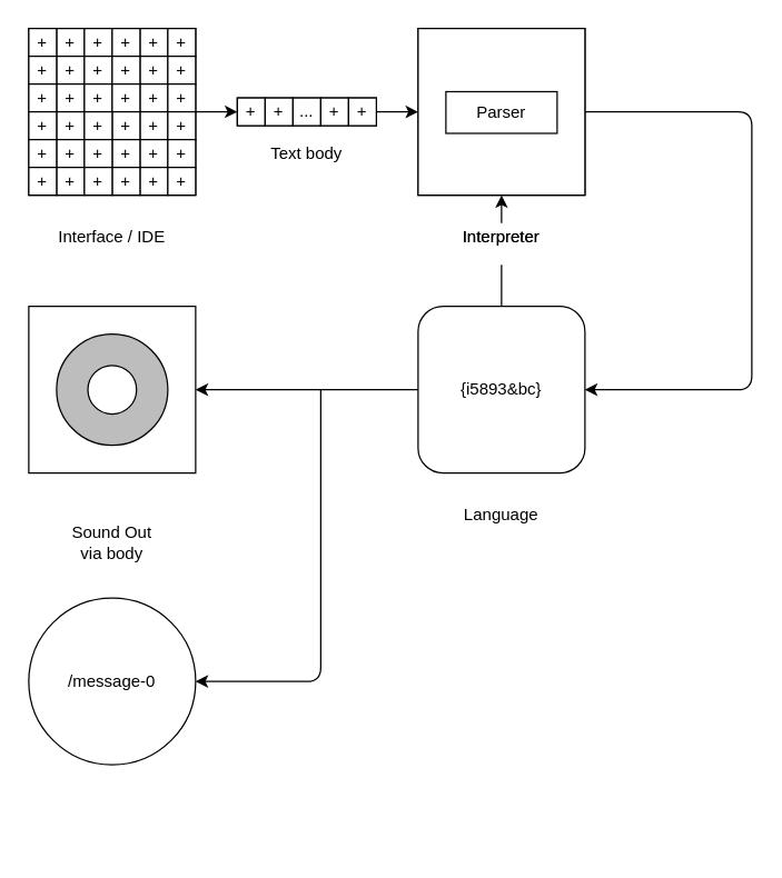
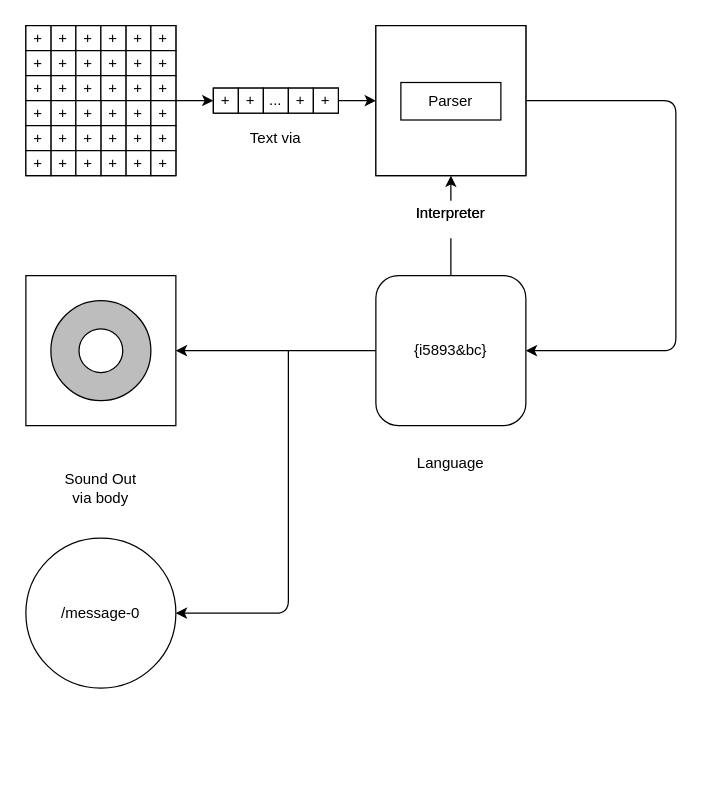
  <mxCell id="0" />
  <mxCell id="1" parent="0" />
  <mxCell id="2" value="" style="group" vertex="1" connectable="0" parent="1"><mxGeometry x="170" y="70" width="100" height="20" as="geometry" /></mxCell>
  <mxCell id="3" value="" style="rounded=0;whiteSpace=wrap;html=1;" vertex="1" parent="2"><mxGeometry width="100" height="20" as="geometry" /></mxCell>
  <mxCell id="4" value="+" style="whiteSpace=wrap;html=1;aspect=fixed;" vertex="1" parent="2"><mxGeometry width="20" height="20" as="geometry" /></mxCell>
  <mxCell id="5" value="+" style="whiteSpace=wrap;html=1;aspect=fixed;" vertex="1" parent="2"><mxGeometry x="20" width="20" height="20" as="geometry" /></mxCell>
  <mxCell id="6" value="&lt;div&gt;...&lt;/div&gt;" style="whiteSpace=wrap;html=1;aspect=fixed;" vertex="1" parent="2"><mxGeometry x="40" width="20" height="20" as="geometry" /></mxCell>
  <mxCell id="7" value="+" style="whiteSpace=wrap;html=1;aspect=fixed;" vertex="1" parent="2"><mxGeometry x="60" width="20" height="20" as="geometry" /></mxCell>
  <mxCell id="8" value="+" style="whiteSpace=wrap;html=1;aspect=fixed;" vertex="1" parent="2"><mxGeometry x="80" width="20" height="20" as="geometry" /></mxCell>
  <mxCell id="9" value="" style="group" vertex="1" connectable="0" parent="1"><mxGeometry x="20" y="20" width="120" height="160" as="geometry" /></mxCell>
  <mxCell id="10" value="" style="whiteSpace=wrap;html=1;aspect=fixed;" vertex="1" parent="9"><mxGeometry width="120" height="120" as="geometry" /></mxCell>
  <mxCell id="11" value="+" style="whiteSpace=wrap;html=1;aspect=fixed;" vertex="1" parent="9"><mxGeometry x="20" width="20" height="20" as="geometry" /></mxCell>
  <mxCell id="12" value="+" style="whiteSpace=wrap;html=1;aspect=fixed;" vertex="1" parent="9"><mxGeometry width="20" height="20" as="geometry" /></mxCell>
  <mxCell id="13" value="+" style="whiteSpace=wrap;html=1;aspect=fixed;" vertex="1" parent="9"><mxGeometry x="40" width="20" height="20" as="geometry" /></mxCell>
  <mxCell id="14" value="+" style="whiteSpace=wrap;html=1;aspect=fixed;" vertex="1" parent="9"><mxGeometry x="20" y="20" width="20" height="20" as="geometry" /></mxCell>
  <mxCell id="15" value="+" style="whiteSpace=wrap;html=1;aspect=fixed;" vertex="1" parent="9"><mxGeometry y="20" width="20" height="20" as="geometry" /></mxCell>
  <mxCell id="16" value="+" style="whiteSpace=wrap;html=1;aspect=fixed;" vertex="1" parent="9"><mxGeometry x="40" y="20" width="20" height="20" as="geometry" /></mxCell>
  <mxCell id="17" value="+" style="whiteSpace=wrap;html=1;aspect=fixed;" vertex="1" parent="9"><mxGeometry x="20" y="40" width="20" height="20" as="geometry" /></mxCell>
  <mxCell id="18" value="+" style="whiteSpace=wrap;html=1;aspect=fixed;" vertex="1" parent="9"><mxGeometry y="40" width="20" height="20" as="geometry" /></mxCell>
  <mxCell id="19" value="+" style="whiteSpace=wrap;html=1;aspect=fixed;" vertex="1" parent="9"><mxGeometry x="40" y="40" width="20" height="20" as="geometry" /></mxCell>
  <mxCell id="20" value="+" style="whiteSpace=wrap;html=1;aspect=fixed;" vertex="1" parent="9"><mxGeometry x="80" width="20" height="20" as="geometry" /></mxCell>
  <mxCell id="21" value="+" style="whiteSpace=wrap;html=1;aspect=fixed;" vertex="1" parent="9"><mxGeometry x="60" width="20" height="20" as="geometry" /></mxCell>
  <mxCell id="22" value="+" style="whiteSpace=wrap;html=1;aspect=fixed;" vertex="1" parent="9"><mxGeometry x="100" width="20" height="20" as="geometry" /></mxCell>
  <mxCell id="23" value="+" style="whiteSpace=wrap;html=1;aspect=fixed;" vertex="1" parent="9"><mxGeometry x="80" y="20" width="20" height="20" as="geometry" /></mxCell>
  <mxCell id="24" value="+" style="whiteSpace=wrap;html=1;aspect=fixed;" vertex="1" parent="9"><mxGeometry x="60" y="20" width="20" height="20" as="geometry" /></mxCell>
  <mxCell id="25" value="+" style="whiteSpace=wrap;html=1;aspect=fixed;" vertex="1" parent="9"><mxGeometry x="100" y="20" width="20" height="20" as="geometry" /></mxCell>
  <mxCell id="26" value="+" style="whiteSpace=wrap;html=1;aspect=fixed;" vertex="1" parent="9"><mxGeometry x="80" y="40" width="20" height="20" as="geometry" /></mxCell>
  <mxCell id="27" value="+" style="whiteSpace=wrap;html=1;aspect=fixed;" vertex="1" parent="9"><mxGeometry x="60" y="40" width="20" height="20" as="geometry" /></mxCell>
  <mxCell id="28" value="+" style="whiteSpace=wrap;html=1;aspect=fixed;" vertex="1" parent="9"><mxGeometry x="100" y="40" width="20" height="20" as="geometry" /></mxCell>
  <mxCell id="29" value="+" style="whiteSpace=wrap;html=1;aspect=fixed;" vertex="1" parent="9"><mxGeometry x="80" y="60" width="20" height="20" as="geometry" /></mxCell>
  <mxCell id="30" value="+" style="whiteSpace=wrap;html=1;aspect=fixed;" vertex="1" parent="9"><mxGeometry x="60" y="60" width="20" height="20" as="geometry" /></mxCell>
  <mxCell id="31" value="+" style="whiteSpace=wrap;html=1;aspect=fixed;" vertex="1" parent="9"><mxGeometry x="100" y="60" width="20" height="20" as="geometry" /></mxCell>
  <mxCell id="32" value="+" style="whiteSpace=wrap;html=1;aspect=fixed;" vertex="1" parent="9"><mxGeometry x="80" y="80" width="20" height="20" as="geometry" /></mxCell>
  <mxCell id="33" value="+" style="whiteSpace=wrap;html=1;aspect=fixed;" vertex="1" parent="9"><mxGeometry x="60" y="80" width="20" height="20" as="geometry" /></mxCell>
  <mxCell id="34" value="+" style="whiteSpace=wrap;html=1;aspect=fixed;" vertex="1" parent="9"><mxGeometry x="100" y="80" width="20" height="20" as="geometry" /></mxCell>
  <mxCell id="35" value="+" style="whiteSpace=wrap;html=1;aspect=fixed;" vertex="1" parent="9"><mxGeometry x="80" y="100" width="20" height="20" as="geometry" /></mxCell>
  <mxCell id="36" value="+" style="whiteSpace=wrap;html=1;aspect=fixed;" vertex="1" parent="9"><mxGeometry x="60" y="100" width="20" height="20" as="geometry" /></mxCell>
  <mxCell id="37" value="+" style="whiteSpace=wrap;html=1;aspect=fixed;" vertex="1" parent="9"><mxGeometry x="100" y="100" width="20" height="20" as="geometry" /></mxCell>
  <mxCell id="38" value="+" style="whiteSpace=wrap;html=1;aspect=fixed;" vertex="1" parent="9"><mxGeometry x="20" y="60" width="20" height="20" as="geometry" /></mxCell>
  <mxCell id="39" value="+" style="whiteSpace=wrap;html=1;aspect=fixed;" vertex="1" parent="9"><mxGeometry y="60" width="20" height="20" as="geometry" /></mxCell>
  <mxCell id="40" value="+" style="whiteSpace=wrap;html=1;aspect=fixed;" vertex="1" parent="9"><mxGeometry x="40" y="60" width="20" height="20" as="geometry" /></mxCell>
  <mxCell id="41" value="+" style="whiteSpace=wrap;html=1;aspect=fixed;" vertex="1" parent="9"><mxGeometry x="20" y="80" width="20" height="20" as="geometry" /></mxCell>
  <mxCell id="42" value="+" style="whiteSpace=wrap;html=1;aspect=fixed;" vertex="1" parent="9"><mxGeometry y="80" width="20" height="20" as="geometry" /></mxCell>
  <mxCell id="43" value="+" style="whiteSpace=wrap;html=1;aspect=fixed;" vertex="1" parent="9"><mxGeometry x="40" y="80" width="20" height="20" as="geometry" /></mxCell>
  <mxCell id="44" value="+" style="whiteSpace=wrap;html=1;aspect=fixed;" vertex="1" parent="9"><mxGeometry x="20" y="100" width="20" height="20" as="geometry" /></mxCell>
  <mxCell id="45" value="+" style="whiteSpace=wrap;html=1;aspect=fixed;" vertex="1" parent="9"><mxGeometry y="100" width="20" height="20" as="geometry" /></mxCell>
  <mxCell id="46" value="+" style="whiteSpace=wrap;html=1;aspect=fixed;" vertex="1" parent="9"><mxGeometry x="40" y="100" width="20" height="20" as="geometry" /></mxCell>
- <mxCell id="47" value="Interface / IDE" style="text;html=1;strokeColor=none;fillColor=none;align=center;verticalAlign=middle;whiteSpace=wrap;rounded=0;" vertex="1" parent="9"><mxGeometry y="140" width="120" height="20" as="geometry" /></mxCell>
  <mxCell id="48" value="" style="group" vertex="1" connectable="0" parent="1"><mxGeometry x="300" y="20" width="120" height="160" as="geometry" /></mxCell>
  <mxCell id="49" value="" style="whiteSpace=wrap;html=1;aspect=fixed;" vertex="1" parent="48"><mxGeometry width="120" height="120" as="geometry" /></mxCell>
  <mxCell id="50" value="Interpreter" style="text;html=1;strokeColor=none;fillColor=none;align=center;verticalAlign=middle;whiteSpace=wrap;rounded=0;" vertex="1" parent="48"><mxGeometry y="140" width="120" height="20" as="geometry" /></mxCell>
  <mxCell id="51" value="&lt;div&gt;Language&lt;/div&gt;" style="rounded=0;whiteSpace=wrap;html=1;strokeColor=#000000;fillColor=#FFFFFF;" vertex="1" parent="48"><mxGeometry x="20" y="8" width="80" height="30" as="geometry" /></mxCell>
  <mxCell id="52" value="Parser" style="rounded=0;whiteSpace=wrap;html=1;strokeColor=#000000;fillColor=#FFFFFF;" vertex="1" parent="48"><mxGeometry x="20" y="48" width="80" height="30" as="geometry" /></mxCell>
  <mxCell id="53" value="" style="group" vertex="1" connectable="0" parent="48"><mxGeometry width="120" height="160" as="geometry" /></mxCell>
  <mxCell id="54" value="" style="whiteSpace=wrap;html=1;aspect=fixed;" vertex="1" parent="53"><mxGeometry width="120" height="120" as="geometry" /></mxCell>
  <mxCell id="55" value="Interpreter" style="text;html=1;strokeColor=none;fillColor=none;align=center;verticalAlign=middle;whiteSpace=wrap;rounded=0;" vertex="1" parent="53"><mxGeometry y="140" width="120" height="20" as="geometry" /></mxCell>
  <mxCell id="56" value="Parser" style="rounded=0;whiteSpace=wrap;html=1;strokeColor=#000000;fillColor=#FFFFFF;" vertex="1" parent="53"><mxGeometry x="20" y="45.5" width="80" height="30" as="geometry" /></mxCell>
  <mxCell id="57" value="" style="endArrow=classic;html=1;exitX=0.5;exitY=0;exitDx=0;exitDy=0;entryX=0.5;entryY=1;entryDx=0;entryDy=0;" edge="1" parent="53" source="55" target="54"><mxGeometry width="50" height="50" relative="1" as="geometry"><mxPoint x="-280" y="450" as="sourcePoint" /><mxPoint x="-230" y="400" as="targetPoint" /></mxGeometry></mxCell>
  <mxCell id="58" value="" style="endArrow=classic;html=1;exitX=1.003;exitY=0.996;exitDx=0;exitDy=0;exitPerimeter=0;entryX=0;entryY=0.5;entryDx=0;entryDy=0;" edge="1" parent="1" source="28" target="4"><mxGeometry width="50" height="50" relative="1" as="geometry"><mxPoint x="100" y="250" as="sourcePoint" /><mxPoint x="150" y="200" as="targetPoint" /></mxGeometry></mxCell>
  <mxCell id="59" value="" style="endArrow=classic;html=1;entryX=0;entryY=0.5;entryDx=0;entryDy=0;exitX=1;exitY=0.5;exitDx=0;exitDy=0;" edge="1" parent="1" source="8" target="49"><mxGeometry width="50" height="50" relative="1" as="geometry"><mxPoint x="20" y="250" as="sourcePoint" /><mxPoint x="70" y="200" as="targetPoint" /></mxGeometry></mxCell>
- <mxCell id="60" value="&lt;div&gt;Text body&lt;/div&gt;" style="text;html=1;strokeColor=none;fillColor=none;align=center;verticalAlign=middle;whiteSpace=wrap;rounded=0;" vertex="1" parent="1"><mxGeometry x="180" y="100" width="80" height="20" as="geometry" /></mxCell>
+ <mxCell id="60" value="&lt;div&gt;Text via&lt;/div&gt;" style="text;html=1;strokeColor=none;fillColor=none;align=center;verticalAlign=middle;whiteSpace=wrap;rounded=0;" vertex="1" parent="1"><mxGeometry x="180" y="100" width="80" height="20" as="geometry" /></mxCell>
  <mxCell id="61" value="" style="group" vertex="1" connectable="0" parent="1"><mxGeometry x="300" y="220" width="120" height="160" as="geometry" /></mxCell>
  <mxCell id="62" value="{i5893&amp;amp;bc}" style="whiteSpace=wrap;html=1;strokeColor=#000000;fillColor=#FFFFFF;rounded=1;" vertex="1" parent="61"><mxGeometry width="120" height="120" as="geometry" /></mxCell>
  <mxCell id="63" value="&lt;div&gt;Language&lt;/div&gt;" style="text;html=1;strokeColor=none;fillColor=none;align=center;verticalAlign=middle;whiteSpace=wrap;rounded=0;" vertex="1" parent="61"><mxGeometry y="140" width="120" height="20" as="geometry" /></mxCell>
  <mxCell id="64" value="" style="group" vertex="1" connectable="0" parent="1"><mxGeometry x="20" y="220" width="120" height="180" as="geometry" /></mxCell>
  <mxCell id="65" value="" style="whiteSpace=wrap;html=1;aspect=fixed;" vertex="1" parent="64"><mxGeometry width="120" height="120" as="geometry" /></mxCell>
  <mxCell id="66" value="&lt;div&gt;Sound Out&lt;/div&gt;&lt;div&gt;via body&lt;/div&gt;" style="text;html=1;strokeColor=none;fillColor=none;align=center;verticalAlign=middle;whiteSpace=wrap;rounded=0;" vertex="1" parent="64"><mxGeometry y="160" width="120" height="20" as="geometry" /></mxCell>
  <mxCell id="67" value="" style="ellipse;whiteSpace=wrap;html=1;aspect=fixed;fillColor=#BDBDBD;" vertex="1" parent="64"><mxGeometry x="20" y="20" width="80" height="80" as="geometry" /></mxCell>
  <mxCell id="68" value="" style="ellipse;whiteSpace=wrap;html=1;aspect=fixed;" vertex="1" parent="64"><mxGeometry x="42.5" y="42.5" width="35" height="35" as="geometry" /></mxCell>
  <mxCell id="69" value="" style="endArrow=classic;html=1;entryX=1;entryY=0.5;entryDx=0;entryDy=0;exitX=1;exitY=0.5;exitDx=0;exitDy=0;" edge="1" parent="1" source="54" target="62"><mxGeometry width="50" height="50" relative="1" as="geometry"><mxPoint x="540" y="100" as="sourcePoint" /><mxPoint x="70" y="420" as="targetPoint" /><Array as="points"><mxPoint x="540" y="80" /><mxPoint x="540" y="280" /></Array></mxGeometry></mxCell>
  <mxCell id="70" value="" style="endArrow=none;html=1;entryX=0.5;entryY=0;entryDx=0;entryDy=0;" edge="1" parent="1" target="62"><mxGeometry width="50" height="50" relative="1" as="geometry"><mxPoint x="360" y="190" as="sourcePoint" /><mxPoint x="245" y="270" as="targetPoint" /></mxGeometry></mxCell>
  <mxCell id="71" value="" style="endArrow=classic;html=1;exitX=0;exitY=0.5;exitDx=0;exitDy=0;entryX=1;entryY=0.5;entryDx=0;entryDy=0;" edge="1" parent="1" source="62" target="65"><mxGeometry width="50" height="50" relative="1" as="geometry"><mxPoint x="20" y="470" as="sourcePoint" /><mxPoint x="70" y="420" as="targetPoint" /></mxGeometry></mxCell>
  <mxCell id="72" value="" style="group;container=1;" vertex="1" connectable="0" parent="1"><mxGeometry x="20" y="430" width="120" height="180" as="geometry" /></mxCell>
  <mxCell id="73" value="&lt;div&gt;/message-0&lt;/div&gt;" style="ellipse;whiteSpace=wrap;html=1;aspect=fixed;" vertex="1" parent="72"><mxGeometry width="120" height="120" as="geometry" /></mxCell>
  <mxCell id="74" value="" style="endArrow=classic;html=1;entryX=1;entryY=0.5;entryDx=0;entryDy=0;" edge="1" parent="1" target="73"><mxGeometry width="50" height="50" relative="1" as="geometry"><mxPoint x="230" y="280" as="sourcePoint" /><mxPoint x="70" y="630" as="targetPoint" /><Array as="points"><mxPoint x="230" y="490" /></Array></mxGeometry></mxCell>
